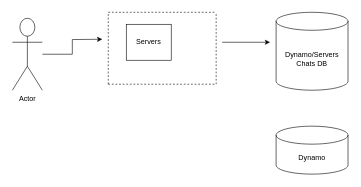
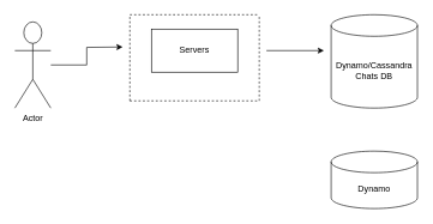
  <mxCell id="0" />
  <mxCell id="1" parent="0" />
  <mxCell id="2" style="edgeStyle=orthogonalEdgeStyle;rounded=0;orthogonalLoop=1;jettySize=auto;html=1;" edge="1" parent="1" source="3"><mxGeometry relative="1" as="geometry"><mxPoint x="170" y="65" as="targetPoint" /></mxGeometry></mxCell>
  <mxCell id="3" value="Actor" style="shape=umlActor;verticalLabelPosition=bottom;verticalAlign=top;html=1;outlineConnect=0;" vertex="1" parent="1"><mxGeometry x="20" y="30" width="50" height="120" as="geometry" /></mxCell>
  <mxCell id="4" style="edgeStyle=orthogonalEdgeStyle;rounded=0;orthogonalLoop=1;jettySize=auto;html=1;" edge="1" parent="1"><mxGeometry relative="1" as="geometry"><mxPoint x="450" y="70" as="targetPoint" /><mxPoint x="370" y="70" as="sourcePoint" /></mxGeometry></mxCell>
- <mxCell id="5" value="Servers" style="rounded=0;whiteSpace=wrap;html=1;" vertex="1" parent="1"><mxGeometry x="210" y="40" width="75" height="60" as="geometry" /></mxCell>
+ <mxCell id="5" value="Servers" style="rounded=0;whiteSpace=wrap;html=1;" vertex="1" parent="1"><mxGeometry x="210" y="40" width="120" height="60" as="geometry" /></mxCell>
  <mxCell id="6" value="" style="endArrow=none;dashed=1;html=1;rounded=0;" edge="1" parent="1"><mxGeometry width="50" height="50" relative="1" as="geometry"><mxPoint x="180" y="20" as="sourcePoint" /><mxPoint x="360" y="20" as="targetPoint" /></mxGeometry></mxCell>
  <mxCell id="7" value="" style="endArrow=none;dashed=1;html=1;rounded=0;" edge="1" parent="1"><mxGeometry width="50" height="50" relative="1" as="geometry"><mxPoint x="180" y="140" as="sourcePoint" /><mxPoint x="180" y="20" as="targetPoint" /></mxGeometry></mxCell>
  <mxCell id="8" value="" style="endArrow=none;dashed=1;html=1;rounded=0;" edge="1" parent="1"><mxGeometry width="50" height="50" relative="1" as="geometry"><mxPoint x="180" y="140" as="sourcePoint" /><mxPoint x="360" y="140" as="targetPoint" /></mxGeometry></mxCell>
  <mxCell id="9" value="" style="endArrow=none;dashed=1;html=1;rounded=0;" edge="1" parent="1"><mxGeometry width="50" height="50" relative="1" as="geometry"><mxPoint x="360" y="140" as="sourcePoint" /><mxPoint x="360" y="20" as="targetPoint" /></mxGeometry></mxCell>
- <mxCell id="10" value="Dynamo/Servers&lt;br&gt;Chats DB" style="shape=cylinder3;whiteSpace=wrap;html=1;boundedLbl=1;backgroundOutline=1;size=15;" vertex="1" parent="1"><mxGeometry x="460" y="20" width="120" height="130" as="geometry" /></mxCell>
+ <mxCell id="10" value="Dynamo/Cassandra&lt;br&gt;Chats DB" style="shape=cylinder3;whiteSpace=wrap;html=1;boundedLbl=1;backgroundOutline=1;size=15;" vertex="1" parent="1"><mxGeometry x="460" y="20" width="120" height="130" as="geometry" /></mxCell>
  <mxCell id="11" value="Dynamo" style="shape=cylinder3;whiteSpace=wrap;html=1;boundedLbl=1;backgroundOutline=1;size=15;" vertex="1" parent="1"><mxGeometry x="460" y="210" width="120" height="80" as="geometry" /></mxCell>
